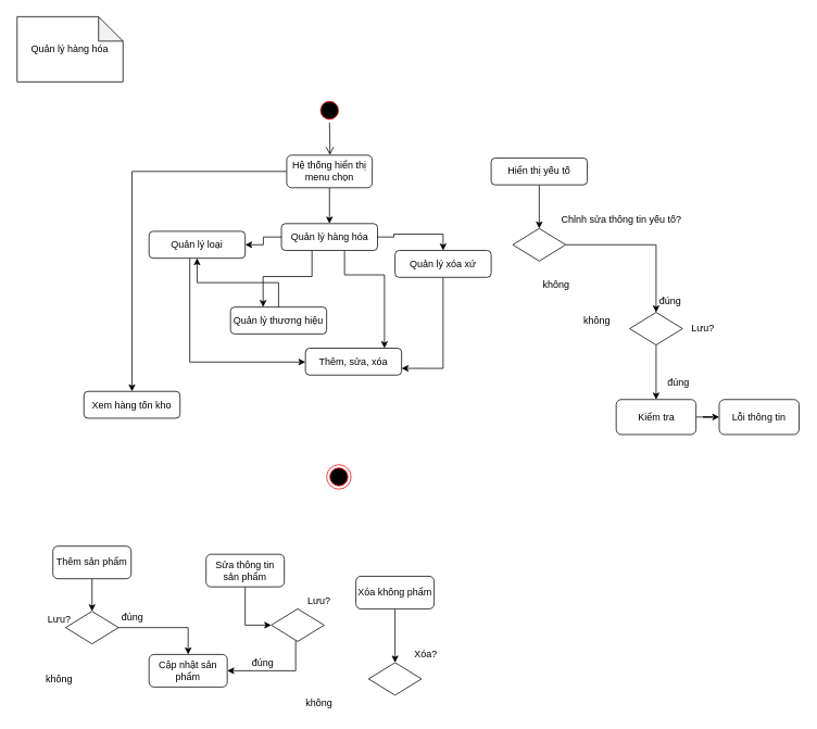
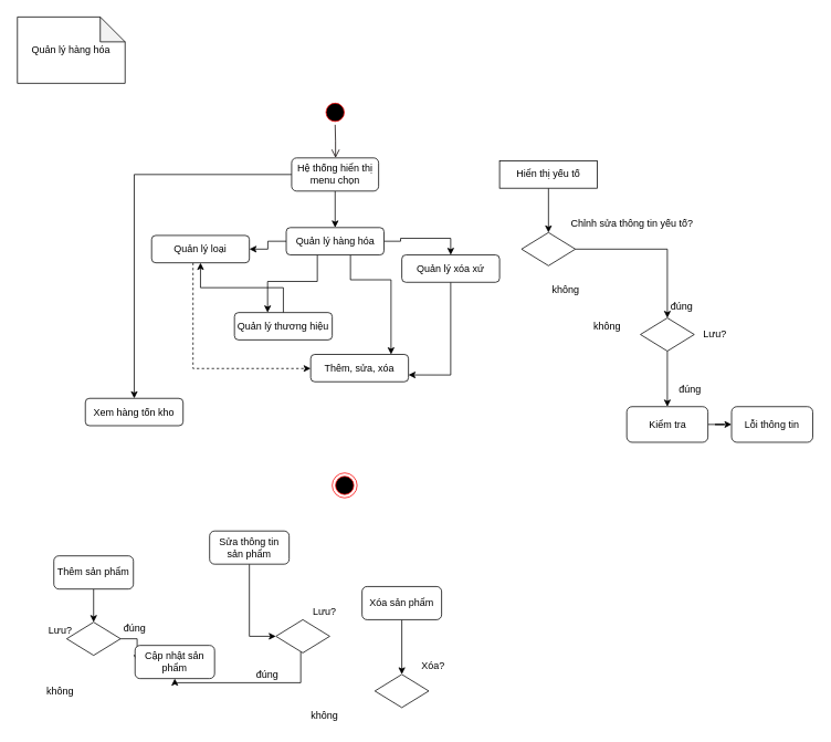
  <mxCell id="0" />
  <mxCell id="1" parent="0" />
  <mxCell id="2" value="" style="edgeStyle=elbowEdgeStyle;elbow=horizontal;verticalAlign=bottom;endArrow=open;endSize=8;endFill=1;rounded=0;strokeColor=#0A0000;" parent="1" source="3" target="7" edge="1"><mxGeometry x="419.5" y="160" as="geometry"><mxPoint x="406.5" y="230" as="targetPoint" /></mxGeometry></mxCell>
  <mxCell id="3" value="" style="ellipse;shape=startState;fillColor=#000000;strokeColor=#ff0000;" parent="1" vertex="1"><mxGeometry x="388.5" y="120" width="30" height="30" as="geometry" /></mxCell>
  <mxCell id="4" value="Quản lý hàng hóa" style="shape=note;whiteSpace=wrap;html=1;backgroundOutline=1;darkOpacity=0.05;rotation=0;" parent="1" vertex="1"><mxGeometry x="20" y="20" width="130" height="80" as="geometry" /></mxCell>
  <mxCell id="5" style="edgeStyle=orthogonalEdgeStyle;rounded=0;orthogonalLoop=1;jettySize=auto;html=1;" edge="1" parent="1" source="7" target="47"><mxGeometry relative="1" as="geometry" /></mxCell>
  <mxCell id="6" style="edgeStyle=orthogonalEdgeStyle;rounded=0;orthogonalLoop=1;jettySize=auto;html=1;" edge="1" parent="1" source="7" target="48"><mxGeometry relative="1" as="geometry" /></mxCell>
  <mxCell id="7" value="Hệ thống hiển thị menu chọn" style="rounded=1;whiteSpace=wrap;html=1;" parent="1" vertex="1"><mxGeometry x="351" y="190" width="105" height="40" as="geometry" /></mxCell>
  <mxCell id="8" value="" style="ellipse;html=1;shape=endState;fillColor=#000000;strokeColor=#ff0000;" parent="1" vertex="1"><mxGeometry x="400" y="570" width="30" height="30" as="geometry" /></mxCell>
  <mxCell id="9" style="edgeStyle=orthogonalEdgeStyle;rounded=0;orthogonalLoop=1;jettySize=auto;html=1;" parent="1" source="10" target="27" edge="1"><mxGeometry relative="1" as="geometry" /></mxCell>
  <mxCell id="10" value="Thêm sản phẩm" style="rounded=1;whiteSpace=wrap;html=1;" parent="1" vertex="1"><mxGeometry x="64" y="670" width="96" height="40" as="geometry" /></mxCell>
  <mxCell id="11" style="edgeStyle=orthogonalEdgeStyle;rounded=0;orthogonalLoop=1;jettySize=auto;html=1;" parent="1" source="12" target="19" edge="1"><mxGeometry relative="1" as="geometry"><mxPoint x="803" y="383" as="targetPoint" /></mxGeometry></mxCell>
  <mxCell id="12" value="" style="rhombus;whiteSpace=wrap;html=1;" parent="1" vertex="1"><mxGeometry x="628.5" y="280" width="65" height="40" as="geometry" /></mxCell>
  <mxCell id="13" style="edgeStyle=orthogonalEdgeStyle;rounded=0;orthogonalLoop=1;jettySize=auto;html=1;" parent="1" source="14" target="12" edge="1"><mxGeometry relative="1" as="geometry" /></mxCell>
- <mxCell id="14" value="Hiển thị yếu tố" style="rounded=1;whiteSpace=wrap;html=1;" parent="1" vertex="1"><mxGeometry x="602" y="193.5" width="118" height="33" as="geometry" /></mxCell>
+ <mxCell id="14" value="Hiển thị yếu tố" style="whiteSpace=wrap;html=1;rounded=0;" parent="1" vertex="1"><mxGeometry x="602" y="193.5" width="118" height="33" as="geometry" /></mxCell>
  <mxCell id="15" value="đúng" style="text;html=1;strokeColor=none;fillColor=none;align=center;verticalAlign=middle;whiteSpace=wrap;rounded=0;" parent="1" vertex="1"><mxGeometry x="792" y="360" width="60" height="20" as="geometry" /></mxCell>
  <mxCell id="16" value="Chỉnh sửa thông tin yếu tố?" style="text;html=1;strokeColor=none;fillColor=none;align=center;verticalAlign=middle;whiteSpace=wrap;rounded=0;" parent="1" vertex="1"><mxGeometry x="672" y="260" width="180" height="20" as="geometry" /></mxCell>
  <mxCell id="17" value="không" style="text;html=1;strokeColor=none;fillColor=none;align=center;verticalAlign=middle;whiteSpace=wrap;rounded=0;" parent="1" vertex="1"><mxGeometry x="652" y="340" width="60" height="20" as="geometry" /></mxCell>
  <mxCell id="18" style="edgeStyle=orthogonalEdgeStyle;rounded=0;orthogonalLoop=1;jettySize=auto;html=1;" parent="1" source="19" target="24" edge="1"><mxGeometry relative="1" as="geometry"><mxPoint x="804.5" y="500" as="targetPoint" /></mxGeometry></mxCell>
  <mxCell id="19" value="" style="rhombus;whiteSpace=wrap;html=1;" parent="1" vertex="1"><mxGeometry x="772" y="383" width="65" height="40" as="geometry" /></mxCell>
  <mxCell id="20" value="Lưu?" style="text;html=1;strokeColor=none;fillColor=none;align=center;verticalAlign=middle;whiteSpace=wrap;rounded=0;" parent="1" vertex="1"><mxGeometry x="832" y="393" width="60" height="20" as="geometry" /></mxCell>
  <mxCell id="21" value="không" style="text;html=1;strokeColor=none;fillColor=none;align=center;verticalAlign=middle;whiteSpace=wrap;rounded=0;" parent="1" vertex="1"><mxGeometry x="702" y="383" width="60" height="20" as="geometry" /></mxCell>
  <mxCell id="22" value="đúng" style="text;html=1;strokeColor=none;fillColor=none;align=center;verticalAlign=middle;whiteSpace=wrap;rounded=0;" parent="1" vertex="1"><mxGeometry x="802" y="460" width="60" height="20" as="geometry" /></mxCell>
  <mxCell id="23" style="edgeStyle=orthogonalEdgeStyle;rounded=0;orthogonalLoop=1;jettySize=auto;html=1;" parent="1" source="24" target="25" edge="1"><mxGeometry relative="1" as="geometry"><mxPoint x="932" y="512" as="targetPoint" /></mxGeometry></mxCell>
  <mxCell id="24" value="Kiểm tra" style="rounded=1;whiteSpace=wrap;html=1;" parent="1" vertex="1"><mxGeometry x="755.5" y="490" width="98" height="43" as="geometry" /></mxCell>
  <mxCell id="25" value="Lỗi thông tin" style="rounded=1;whiteSpace=wrap;html=1;" parent="1" vertex="1"><mxGeometry x="882" y="490" width="98" height="43" as="geometry" /></mxCell>
  <mxCell id="26" style="edgeStyle=orthogonalEdgeStyle;rounded=0;orthogonalLoop=1;jettySize=auto;html=1;" parent="1" source="27" target="31" edge="1"><mxGeometry relative="1" as="geometry" /></mxCell>
  <mxCell id="27" value="" style="rhombus;whiteSpace=wrap;html=1;" parent="1" vertex="1"><mxGeometry x="79.5" y="750" width="65" height="40" as="geometry" /></mxCell>
  <mxCell id="28" value="Lưu?" style="text;html=1;strokeColor=none;fillColor=none;align=center;verticalAlign=middle;whiteSpace=wrap;rounded=0;" parent="1" vertex="1"><mxGeometry x="42" y="750" width="60" height="20" as="geometry" /></mxCell>
  <mxCell id="29" value="không" style="text;html=1;strokeColor=none;fillColor=none;align=center;verticalAlign=middle;whiteSpace=wrap;rounded=0;" parent="1" vertex="1"><mxGeometry x="42" y="823" width="60" height="20" as="geometry" /></mxCell>
  <mxCell id="30" value="đúng" style="text;html=1;strokeColor=none;fillColor=none;align=center;verticalAlign=middle;whiteSpace=wrap;rounded=0;" parent="1" vertex="1"><mxGeometry x="132" y="747" width="60" height="20" as="geometry" /></mxCell>
- <mxCell id="31" value="Cập nhật sản phẩm" style="rounded=1;whiteSpace=wrap;html=1;" parent="1" vertex="1"><mxGeometry x="182" y="803" width="96" height="40" as="geometry" /></mxCell>
+ <mxCell id="31" value="Cập nhật sản phẩm" style="rounded=1;whiteSpace=wrap;html=1;" parent="1" vertex="1"><mxGeometry x="162" y="778" width="96" height="40" as="geometry" /></mxCell>
  <mxCell id="32" style="edgeStyle=orthogonalEdgeStyle;rounded=0;orthogonalLoop=1;jettySize=auto;html=1;entryX=0;entryY=0.5;entryDx=0;entryDy=0;" parent="1" source="33" target="35" edge="1"><mxGeometry relative="1" as="geometry" /></mxCell>
- <mxCell id="33" value="Sửa thông tin sản phẩm" style="rounded=1;whiteSpace=wrap;html=1;" parent="1" vertex="1"><mxGeometry x="252" y="680" width="96" height="40" as="geometry" /></mxCell>
+ <mxCell id="33" value="Sửa thông tin sản phẩm" style="rounded=1;whiteSpace=wrap;html=1;" parent="1" vertex="1"><mxGeometry x="252" y="640" width="96" height="40" as="geometry" /></mxCell>
  <mxCell id="34" style="edgeStyle=orthogonalEdgeStyle;rounded=0;orthogonalLoop=1;jettySize=auto;html=1;" parent="1" source="35" target="31" edge="1"><mxGeometry relative="1" as="geometry"><Array as="points"><mxPoint x="362" y="823" /></Array></mxGeometry></mxCell>
  <mxCell id="35" value="" style="rhombus;whiteSpace=wrap;html=1;" parent="1" vertex="1"><mxGeometry x="332" y="747" width="65" height="40" as="geometry" /></mxCell>
  <mxCell id="36" value="Lưu?" style="text;html=1;strokeColor=none;fillColor=none;align=center;verticalAlign=middle;whiteSpace=wrap;rounded=0;" parent="1" vertex="1"><mxGeometry x="361" y="727" width="60" height="20" as="geometry" /></mxCell>
  <mxCell id="37" value="đúng" style="text;html=1;strokeColor=none;fillColor=none;align=center;verticalAlign=middle;whiteSpace=wrap;rounded=0;" parent="1" vertex="1"><mxGeometry x="292" y="803" width="60" height="20" as="geometry" /></mxCell>
  <mxCell id="38" value="không" style="text;html=1;strokeColor=none;fillColor=none;align=center;verticalAlign=middle;whiteSpace=wrap;rounded=0;" parent="1" vertex="1"><mxGeometry x="361" y="853" width="60" height="20" as="geometry" /></mxCell>
  <mxCell id="39" style="edgeStyle=orthogonalEdgeStyle;rounded=0;orthogonalLoop=1;jettySize=auto;html=1;" parent="1" source="40" target="41" edge="1"><mxGeometry relative="1" as="geometry" /></mxCell>
- <mxCell id="40" value="Xóa không phẩm" style="rounded=1;whiteSpace=wrap;html=1;" parent="1" vertex="1"><mxGeometry x="436" y="707" width="96" height="40" as="geometry" /></mxCell>
+ <mxCell id="40" value="Xóa sản phẩm" style="rounded=1;whiteSpace=wrap;html=1;" parent="1" vertex="1"><mxGeometry x="436" y="707" width="96" height="40" as="geometry" /></mxCell>
  <mxCell id="41" value="" style="rhombus;whiteSpace=wrap;html=1;" parent="1" vertex="1"><mxGeometry x="451.5" y="813" width="65" height="40" as="geometry" /></mxCell>
  <mxCell id="42" value="Xóa?" style="text;html=1;strokeColor=none;fillColor=none;align=center;verticalAlign=middle;whiteSpace=wrap;rounded=0;" parent="1" vertex="1"><mxGeometry x="492" y="793" width="60" height="20" as="geometry" /></mxCell>
  <mxCell id="43" style="edgeStyle=orthogonalEdgeStyle;rounded=0;orthogonalLoop=1;jettySize=auto;html=1;entryX=1;entryY=0.5;entryDx=0;entryDy=0;" edge="1" parent="1" source="47" target="50"><mxGeometry relative="1" as="geometry" /></mxCell>
  <mxCell id="44" style="edgeStyle=orthogonalEdgeStyle;rounded=0;orthogonalLoop=1;jettySize=auto;html=1;" edge="1" parent="1" source="47" target="52"><mxGeometry relative="1" as="geometry"><Array as="points"><mxPoint x="382" y="339" /><mxPoint x="322" y="339" /></Array></mxGeometry></mxCell>
  <mxCell id="45" style="edgeStyle=orthogonalEdgeStyle;rounded=0;orthogonalLoop=1;jettySize=auto;html=1;entryX=0.5;entryY=0;entryDx=0;entryDy=0;" edge="1" parent="1" source="47" target="54"><mxGeometry relative="1" as="geometry" /></mxCell>
  <mxCell id="46" style="edgeStyle=orthogonalEdgeStyle;rounded=0;orthogonalLoop=1;jettySize=auto;html=1;" edge="1" parent="1" source="47" target="55"><mxGeometry relative="1" as="geometry"><Array as="points"><mxPoint x="422" y="337" /><mxPoint x="471" y="337" /></Array></mxGeometry></mxCell>
  <mxCell id="47" value="Quản lý hàng hóa" style="rounded=1;whiteSpace=wrap;html=1;" vertex="1" parent="1"><mxGeometry x="344.5" y="274" width="118" height="33" as="geometry" /></mxCell>
  <mxCell id="48" value="Xem hàng tốn kho" style="rounded=1;whiteSpace=wrap;html=1;" vertex="1" parent="1"><mxGeometry x="102" y="480" width="118" height="33" as="geometry" /></mxCell>
- <mxCell id="49" style="edgeStyle=orthogonalEdgeStyle;rounded=0;orthogonalLoop=1;jettySize=auto;html=1;" edge="1" parent="1" source="50" target="55"><mxGeometry relative="1" as="geometry"><Array as="points"><mxPoint x="232" y="444" /></Array></mxGeometry></mxCell>
+ <mxCell id="49" style="edgeStyle=orthogonalEdgeStyle;rounded=0;orthogonalLoop=1;jettySize=auto;html=1;dashed=1;" edge="1" parent="1" source="50" target="55"><mxGeometry relative="1" as="geometry"><Array as="points"><mxPoint x="232" y="444" /></Array></mxGeometry></mxCell>
  <mxCell id="50" value="Quản lý loại" style="rounded=1;whiteSpace=wrap;html=1;" vertex="1" parent="1"><mxGeometry x="182" y="283.5" width="118" height="33" as="geometry" /></mxCell>
  <mxCell id="51" style="edgeStyle=orthogonalEdgeStyle;rounded=0;orthogonalLoop=1;jettySize=auto;html=1;" edge="1" parent="1" source="52" target="50"><mxGeometry relative="1" as="geometry" /></mxCell>
  <mxCell id="52" value="Quản lý thương hiệu" style="rounded=1;whiteSpace=wrap;html=1;" vertex="1" parent="1"><mxGeometry x="282" y="376.5" width="118" height="33" as="geometry" /></mxCell>
  <mxCell id="53" style="edgeStyle=orthogonalEdgeStyle;rounded=0;orthogonalLoop=1;jettySize=auto;html=1;entryX=1;entryY=0.75;entryDx=0;entryDy=0;" edge="1" parent="1" source="54" target="55"><mxGeometry relative="1" as="geometry" /></mxCell>
  <mxCell id="54" value="Quản lý xóa xứ" style="rounded=1;whiteSpace=wrap;html=1;" vertex="1" parent="1"><mxGeometry x="484" y="307" width="118" height="33" as="geometry" /></mxCell>
  <mxCell id="55" value="Thêm, sửa, xóa" style="rounded=1;whiteSpace=wrap;html=1;" vertex="1" parent="1"><mxGeometry x="374" y="427" width="118" height="33" as="geometry" /></mxCell>
